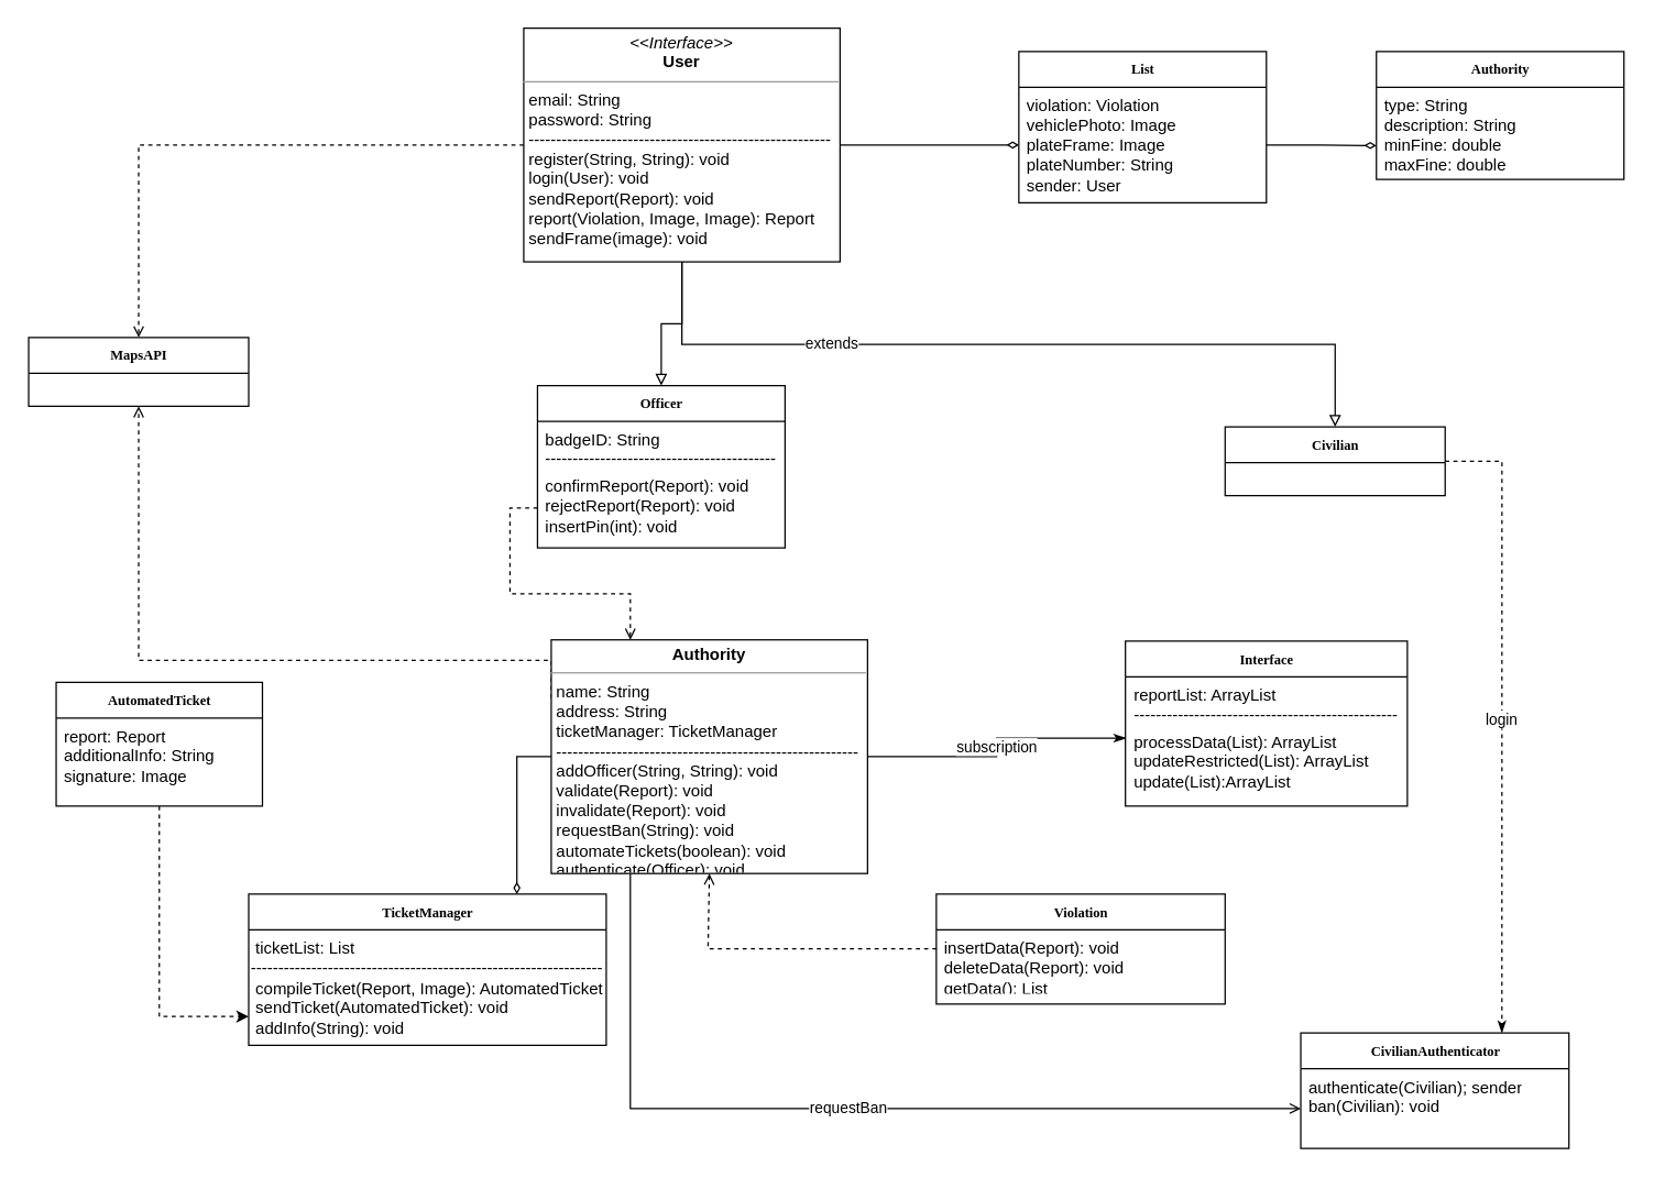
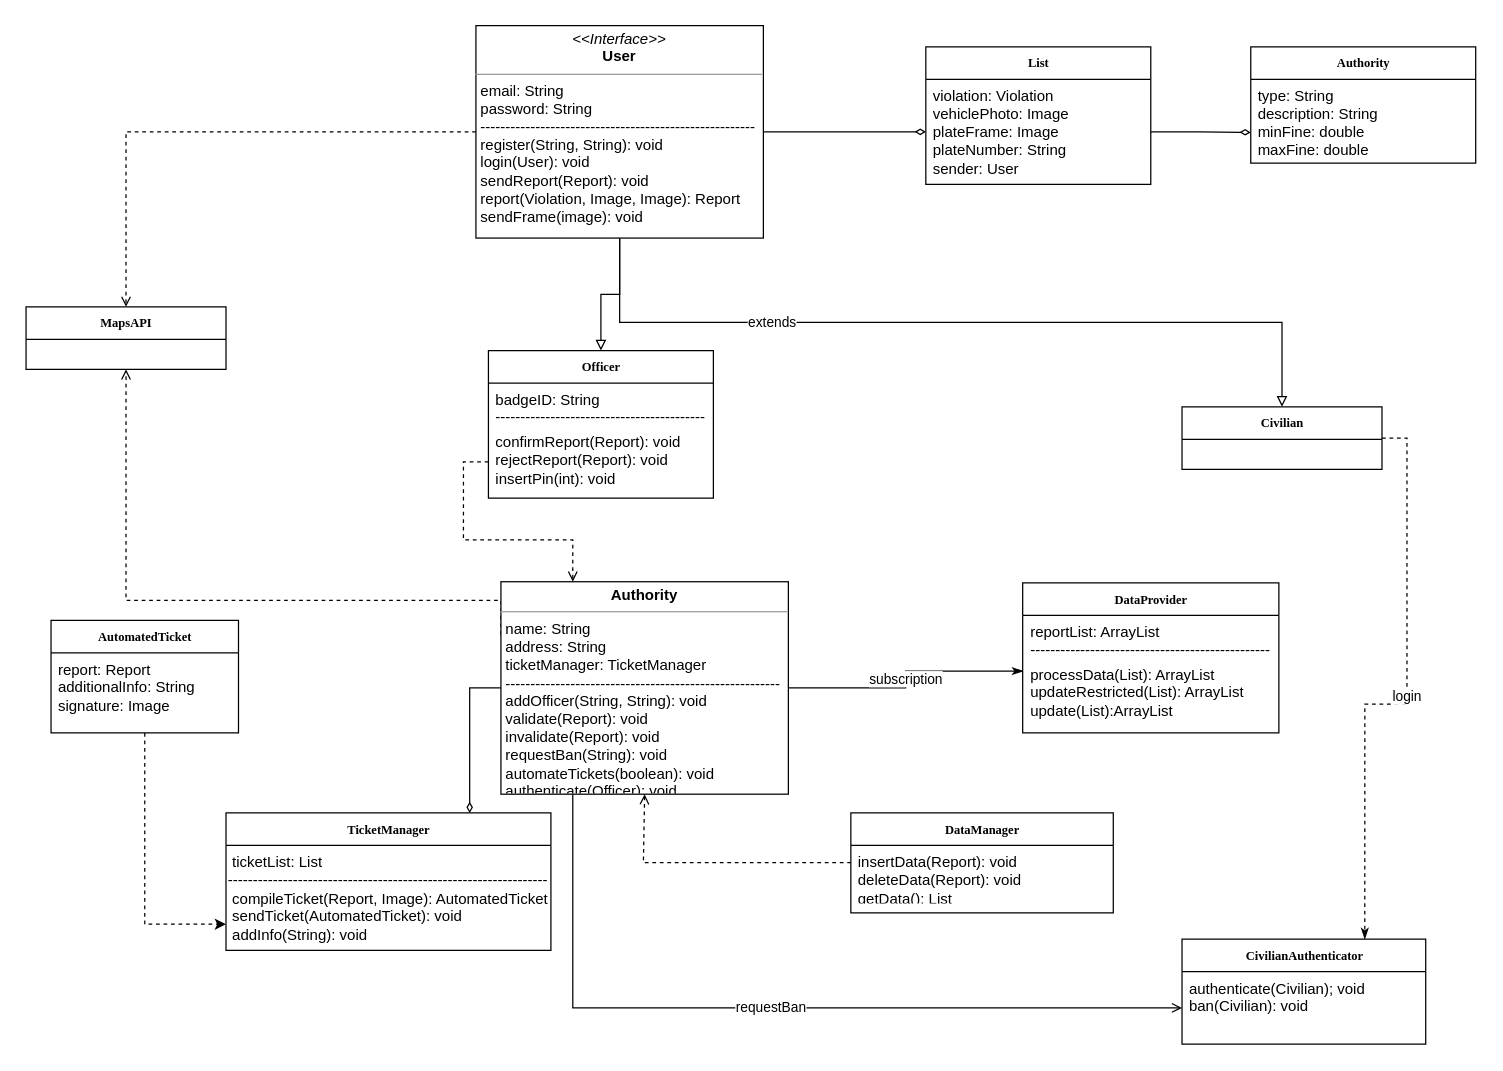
  <mxCell id="0" />
  <mxCell id="1" parent="0" />
  <mxCell id="2" value="extends" style="edgeStyle=orthogonalEdgeStyle;rounded=0;orthogonalLoop=1;jettySize=auto;html=1;exitX=0.5;exitY=1;exitDx=0;exitDy=0;entryX=0.5;entryY=0;entryDx=0;entryDy=0;startArrow=none;startFill=0;endArrow=block;endFill=0;strokeWidth=1;startSize=6;" edge="1" parent="1" source="4" target="12"><mxGeometry x="-0.433" relative="1" as="geometry"><mxPoint as="offset" /></mxGeometry></mxCell>
  <mxCell id="3" style="edgeStyle=orthogonalEdgeStyle;rounded=0;orthogonalLoop=1;jettySize=auto;html=1;exitX=0;exitY=0.5;exitDx=0;exitDy=0;entryX=0.5;entryY=0;entryDx=0;entryDy=0;startArrow=none;startFill=0;startSize=6;endArrow=open;endFill=0;strokeWidth=1;strokeColor=#000000;dashed=1;fillColor=#e1d5e7;" edge="1" parent="1" source="4" target="14"><mxGeometry relative="1" as="geometry" /></mxCell>
  <mxCell id="4" value="&lt;p style=&quot;margin: 0px ; margin-top: 4px ; text-align: center&quot;&gt;&lt;i&gt;&amp;lt;&amp;lt;Interface&amp;gt;&amp;gt;&lt;/i&gt;&lt;br&gt;&lt;b&gt;User&lt;/b&gt;&lt;/p&gt;&lt;hr size=&quot;1&quot;&gt;&lt;p style=&quot;margin: 0px ; margin-left: 4px&quot;&gt;email: String&lt;br&gt;password: String&lt;br&gt;-------------------------------------------------------&lt;/p&gt;&lt;p style=&quot;margin: 0px ; margin-left: 4px&quot;&gt;register(String, String): void&lt;/p&gt;&lt;p style=&quot;margin: 0px ; margin-left: 4px&quot;&gt;login(User): void&lt;/p&gt;&lt;p style=&quot;margin: 0px ; margin-left: 4px&quot;&gt;sendReport(Report): void&lt;br&gt;report(Violation, Image, Image): Report&lt;br&gt;sendFrame(image): void&lt;/p&gt;" style="verticalAlign=top;align=left;overflow=fill;fontSize=12;fontFamily=Helvetica;html=1;rounded=0;shadow=0;comic=0;labelBackgroundColor=none;strokeColor=#000000;strokeWidth=1;fillColor=#ffffff;" parent="1" vertex="1"><mxGeometry x="380" y="20" width="230" height="170" as="geometry" /></mxCell>
  <mxCell id="5" style="edgeStyle=orthogonalEdgeStyle;rounded=0;orthogonalLoop=1;jettySize=auto;html=1;exitX=0.5;exitY=1;exitDx=0;exitDy=0;entryX=0.5;entryY=0;entryDx=0;entryDy=0;startArrow=none;startFill=0;startSize=6;endArrow=block;endFill=0;strokeWidth=1;" edge="1" parent="1" source="4" target="6"><mxGeometry relative="1" as="geometry" /></mxCell>
  <mxCell id="6" value="Officer" style="swimlane;html=1;fontStyle=1;childLayout=stackLayout;horizontal=1;startSize=26;fillColor=none;horizontalStack=0;resizeParent=1;resizeLast=0;collapsible=1;marginBottom=0;swimlaneFillColor=#ffffff;rounded=0;shadow=0;comic=0;labelBackgroundColor=none;strokeColor=#000000;strokeWidth=1;fontFamily=Verdana;fontSize=10;fontColor=#000000;align=center;" vertex="1" parent="1"><mxGeometry x="390" y="280" width="180" height="118" as="geometry" /></mxCell>
  <mxCell id="7" value="badgeID: String&lt;br&gt;--------------------------------------------" style="text;html=1;strokeColor=none;fillColor=none;align=left;verticalAlign=top;spacingLeft=4;spacingRight=4;whiteSpace=wrap;overflow=hidden;rotatable=0;points=[[0,0.5],[1,0.5]];portConstraint=eastwest;" vertex="1" parent="6"><mxGeometry y="26" width="180" height="34" as="geometry" /></mxCell>
  <mxCell id="8" value="confirmReport(Report): void&lt;br&gt;rejectReport(Report): void&lt;br&gt;insertPin(int): void" style="text;html=1;strokeColor=none;fillColor=none;align=left;verticalAlign=top;spacingLeft=4;spacingRight=4;whiteSpace=wrap;overflow=hidden;rotatable=0;points=[[0,0.5],[1,0.5]];portConstraint=eastwest;" vertex="1" parent="6"><mxGeometry y="60" width="180" height="58" as="geometry" /></mxCell>
  <mxCell id="9" value="AutomatedTicket" style="swimlane;html=1;fontStyle=1;childLayout=stackLayout;horizontal=1;startSize=26;fillColor=none;horizontalStack=0;resizeParent=1;resizeLast=0;collapsible=1;marginBottom=0;swimlaneFillColor=#ffffff;rounded=0;shadow=0;comic=0;labelBackgroundColor=none;strokeColor=#000000;strokeWidth=1;fontFamily=Verdana;fontSize=10;fontColor=#000000;align=center;" vertex="1" parent="1"><mxGeometry x="40" y="496" width="150" height="90" as="geometry" /></mxCell>
  <mxCell id="10" value="report: Report&lt;br&gt;additionalInfo: String&lt;br&gt;signature: Image" style="text;html=1;strokeColor=none;fillColor=none;align=left;verticalAlign=top;spacingLeft=4;spacingRight=4;whiteSpace=wrap;overflow=hidden;rotatable=0;points=[[0,0.5],[1,0.5]];portConstraint=eastwest;" vertex="1" parent="9"><mxGeometry y="26" width="150" height="64" as="geometry" /></mxCell>
  <mxCell id="11" value="login" style="edgeStyle=orthogonalEdgeStyle;rounded=0;orthogonalLoop=1;jettySize=auto;html=1;exitX=1;exitY=0.5;exitDx=0;exitDy=0;entryX=0.75;entryY=0;entryDx=0;entryDy=0;startArrow=none;startFill=0;startSize=6;endArrow=classicThin;endFill=1;strokeWidth=1;dashed=1;" edge="1" parent="1" source="12" target="31"><mxGeometry relative="1" as="geometry" /></mxCell>
- <mxCell id="12" value="Civilian" style="swimlane;html=1;fontStyle=1;childLayout=stackLayout;horizontal=1;startSize=26;fillColor=none;horizontalStack=0;resizeParent=1;resizeLast=0;collapsible=1;marginBottom=0;swimlaneFillColor=#ffffff;rounded=0;shadow=0;comic=0;labelBackgroundColor=none;strokeColor=#000000;strokeWidth=1;fontFamily=Verdana;fontSize=10;fontColor=#000000;align=center;" vertex="1" parent="1"><mxGeometry x="890" y="310" width="160" height="50" as="geometry" /></mxCell>
+ <mxCell id="12" value="Civilian" style="swimlane;html=1;fontStyle=1;childLayout=stackLayout;horizontal=1;startSize=26;fillColor=none;horizontalStack=0;resizeParent=1;resizeLast=0;collapsible=1;marginBottom=0;swimlaneFillColor=#ffffff;rounded=0;shadow=0;comic=0;labelBackgroundColor=none;strokeColor=#000000;strokeWidth=1;fontFamily=Verdana;fontSize=10;fontColor=#000000;align=center;" vertex="1" parent="1"><mxGeometry x="945" y="325" width="160" height="50" as="geometry" /></mxCell>
  <mxCell id="13" style="edgeStyle=orthogonalEdgeStyle;rounded=0;orthogonalLoop=1;jettySize=auto;html=1;exitX=0;exitY=0.25;exitDx=0;exitDy=0;entryX=0.5;entryY=1;entryDx=0;entryDy=0;startArrow=none;startFill=0;startSize=6;endArrow=open;endFill=0;strokeWidth=1;dashed=1;" edge="1" parent="1" source="24" target="14"><mxGeometry relative="1" as="geometry"><Array as="points"><mxPoint x="400" y="480" /><mxPoint x="100" y="480" /></Array></mxGeometry></mxCell>
  <mxCell id="14" value="MapsAPI" style="swimlane;html=1;fontStyle=1;childLayout=stackLayout;horizontal=1;startSize=26;fillColor=none;horizontalStack=0;resizeParent=1;resizeLast=0;collapsible=1;marginBottom=0;swimlaneFillColor=#ffffff;rounded=0;shadow=0;comic=0;labelBackgroundColor=none;strokeColor=#000000;strokeWidth=1;fontFamily=Verdana;fontSize=10;fontColor=#000000;align=center;" vertex="1" parent="1"><mxGeometry x="20" y="245" width="160" height="50" as="geometry" /></mxCell>
  <mxCell id="15" value="List" style="swimlane;html=1;fontStyle=1;childLayout=stackLayout;horizontal=1;startSize=26;fillColor=none;horizontalStack=0;resizeParent=1;resizeLast=0;collapsible=1;marginBottom=0;swimlaneFillColor=#ffffff;rounded=0;shadow=0;comic=0;labelBackgroundColor=none;strokeColor=#000000;strokeWidth=1;fontFamily=Verdana;fontSize=10;fontColor=#000000;align=center;" vertex="1" parent="1"><mxGeometry x="740" y="37" width="180" height="110" as="geometry" /></mxCell>
  <mxCell id="16" value="violation: Violation&lt;br&gt;vehiclePhoto: Image&lt;br&gt;plateFrame: Image&lt;br&gt;plateNumber: String&lt;br&gt;sender: User" style="text;html=1;strokeColor=none;fillColor=none;align=left;verticalAlign=top;spacingLeft=4;spacingRight=4;whiteSpace=wrap;overflow=hidden;rotatable=0;points=[[0,0.5],[1,0.5]];portConstraint=eastwest;" vertex="1" parent="15"><mxGeometry y="26" width="180" height="84" as="geometry" /></mxCell>
  <mxCell id="17" style="edgeStyle=orthogonalEdgeStyle;rounded=0;orthogonalLoop=1;jettySize=auto;html=1;exitX=1;exitY=0.5;exitDx=0;exitDy=0;startArrow=none;startFill=0;startSize=6;endArrow=diamondThin;endFill=0;strokeWidth=1;entryX=1;entryY=0.5;entryDx=0;entryDy=0;" edge="1" parent="15" source="16"><mxGeometry relative="1" as="geometry"><mxPoint x="260" y="68.429" as="targetPoint" /></mxGeometry></mxCell>
  <mxCell id="18" style="edgeStyle=orthogonalEdgeStyle;rounded=0;orthogonalLoop=1;jettySize=auto;html=1;exitX=1;exitY=0.5;exitDx=0;exitDy=0;entryX=0;entryY=0.5;entryDx=0;entryDy=0;startArrow=none;startFill=0;startSize=6;endArrow=diamondThin;endFill=0;strokeWidth=1;" edge="1" parent="1" source="4" target="16"><mxGeometry relative="1" as="geometry" /></mxCell>
  <mxCell id="19" value="Authority" style="swimlane;html=1;fontStyle=1;childLayout=stackLayout;horizontal=1;startSize=26;fillColor=none;horizontalStack=0;resizeParent=1;resizeLast=0;collapsible=1;marginBottom=0;swimlaneFillColor=#ffffff;rounded=0;shadow=0;comic=0;labelBackgroundColor=none;strokeColor=#000000;strokeWidth=1;fontFamily=Verdana;fontSize=10;fontColor=#000000;align=center;" vertex="1" parent="1"><mxGeometry x="1000" y="37" width="180" height="93" as="geometry" /></mxCell>
  <mxCell id="20" value="type: String&lt;br&gt;description: String&lt;br&gt;minFine: double&lt;br&gt;maxFine: double&lt;br&gt;" style="text;html=1;strokeColor=none;fillColor=none;align=left;verticalAlign=top;spacingLeft=4;spacingRight=4;whiteSpace=wrap;overflow=hidden;rotatable=0;points=[[0,0.5],[1,0.5]];portConstraint=eastwest;" vertex="1" parent="19"><mxGeometry y="26" width="180" height="64" as="geometry" /></mxCell>
  <mxCell id="21" value="subscription" style="edgeStyle=orthogonalEdgeStyle;rounded=0;orthogonalLoop=1;jettySize=auto;html=1;exitX=1;exitY=0.5;exitDx=0;exitDy=0;entryX=0.007;entryY=0.221;entryDx=0;entryDy=0;entryPerimeter=0;startArrow=none;startFill=0;startSize=6;endArrow=classicThin;endFill=1;strokeWidth=1;" edge="1" parent="1" source="24" target="27"><mxGeometry relative="1" as="geometry" /></mxCell>
  <mxCell id="22" value="requestBan" style="edgeStyle=orthogonalEdgeStyle;rounded=0;orthogonalLoop=1;jettySize=auto;html=1;exitX=0.25;exitY=1;exitDx=0;exitDy=0;entryX=0;entryY=0.5;entryDx=0;entryDy=0;startArrow=none;startFill=0;startSize=6;endArrow=open;endFill=0;strokeWidth=1;" edge="1" parent="1" source="24" target="32"><mxGeometry relative="1" as="geometry" /></mxCell>
  <mxCell id="23" style="edgeStyle=orthogonalEdgeStyle;rounded=0;orthogonalLoop=1;jettySize=auto;html=1;exitX=0;exitY=0.5;exitDx=0;exitDy=0;entryX=0.75;entryY=0;entryDx=0;entryDy=0;startArrow=none;startFill=0;startSize=6;endArrow=diamondThin;endFill=0;strokeColor=#000000;strokeWidth=1;" edge="1" parent="1" source="24" target="34"><mxGeometry relative="1" as="geometry" /></mxCell>
  <mxCell id="24" value="&lt;p style=&quot;margin: 0px ; margin-top: 4px ; text-align: center&quot;&gt;&lt;b&gt;Authority&lt;/b&gt;&lt;/p&gt;&lt;hr size=&quot;1&quot;&gt;&lt;p style=&quot;margin: 0px ; margin-left: 4px&quot;&gt;name: String&lt;br&gt;address: String&lt;br&gt;ticketManager: TicketManager&lt;br&gt;-------------------------------------------------------&lt;/p&gt;&lt;p style=&quot;margin: 0px ; margin-left: 4px&quot;&gt;addOfficer(String, String): void&lt;/p&gt;&lt;p style=&quot;margin: 0px ; margin-left: 4px&quot;&gt;validate(Report): void&lt;/p&gt;&lt;p style=&quot;margin: 0px ; margin-left: 4px&quot;&gt;invalidate(Report): void&lt;br&gt;requestBan(String): void&lt;br&gt;automateTickets(boolean): void&lt;br&gt;authenticate(Officer): void&lt;/p&gt;" style="verticalAlign=top;align=left;overflow=fill;fontSize=12;fontFamily=Helvetica;html=1;rounded=0;shadow=0;comic=0;labelBackgroundColor=none;strokeColor=#000000;strokeWidth=1;fillColor=#ffffff;" vertex="1" parent="1"><mxGeometry x="400" y="465" width="230" height="170" as="geometry" /></mxCell>
- <mxCell id="25" value="Interface" style="swimlane;html=1;fontStyle=1;childLayout=stackLayout;horizontal=1;startSize=26;fillColor=none;horizontalStack=0;resizeParent=1;resizeLast=0;collapsible=1;marginBottom=0;swimlaneFillColor=#ffffff;rounded=0;shadow=0;comic=0;labelBackgroundColor=none;strokeColor=#000000;strokeWidth=1;fontFamily=Verdana;fontSize=10;fontColor=#000000;align=center;" vertex="1" parent="1"><mxGeometry x="817.5" y="466" width="205" height="120" as="geometry" /></mxCell>
+ <mxCell id="25" value="DataProvider" style="swimlane;html=1;fontStyle=1;childLayout=stackLayout;horizontal=1;startSize=26;fillColor=none;horizontalStack=0;resizeParent=1;resizeLast=0;collapsible=1;marginBottom=0;swimlaneFillColor=#ffffff;rounded=0;shadow=0;comic=0;labelBackgroundColor=none;strokeColor=#000000;strokeWidth=1;fontFamily=Verdana;fontSize=10;fontColor=#000000;align=center;" vertex="1" parent="1"><mxGeometry x="817.5" y="466" width="205" height="120" as="geometry" /></mxCell>
  <mxCell id="26" value="reportList: ArrayList&lt;br&gt;-------------------------------------------------" style="text;html=1;strokeColor=none;fillColor=none;align=left;verticalAlign=top;spacingLeft=4;spacingRight=4;whiteSpace=wrap;overflow=hidden;rotatable=0;points=[[0,0.5],[1,0.5]];portConstraint=eastwest;" vertex="1" parent="25"><mxGeometry y="26" width="205" height="34" as="geometry" /></mxCell>
  <mxCell id="27" value="processData(List): ArrayList&lt;br&gt;updateRestricted(List): ArrayList&lt;br&gt;update(List):ArrayList" style="text;html=1;strokeColor=none;fillColor=none;align=left;verticalAlign=top;spacingLeft=4;spacingRight=4;whiteSpace=wrap;overflow=hidden;rotatable=0;points=[[0,0.5],[1,0.5]];portConstraint=eastwest;dashed=1;perimeterSpacing=1;" vertex="1" parent="25"><mxGeometry y="60" width="205" height="50" as="geometry" /></mxCell>
- <mxCell id="28" value="Violation" style="swimlane;html=1;fontStyle=1;childLayout=stackLayout;horizontal=1;startSize=26;fillColor=none;horizontalStack=0;resizeParent=1;resizeLast=0;collapsible=1;marginBottom=0;swimlaneFillColor=#ffffff;rounded=0;shadow=0;comic=0;labelBackgroundColor=none;strokeColor=#000000;strokeWidth=1;fontFamily=Verdana;fontSize=10;fontColor=#000000;align=center;" vertex="1" parent="1"><mxGeometry x="680" y="650" width="210" height="80" as="geometry" /></mxCell>
+ <mxCell id="28" value="DataManager" style="swimlane;html=1;fontStyle=1;childLayout=stackLayout;horizontal=1;startSize=26;fillColor=none;horizontalStack=0;resizeParent=1;resizeLast=0;collapsible=1;marginBottom=0;swimlaneFillColor=#ffffff;rounded=0;shadow=0;comic=0;labelBackgroundColor=none;strokeColor=#000000;strokeWidth=1;fontFamily=Verdana;fontSize=10;fontColor=#000000;align=center;" vertex="1" parent="1"><mxGeometry x="680" y="650" width="210" height="80" as="geometry" /></mxCell>
  <mxCell id="29" value="insertData(Report): void&lt;br&gt;deleteData(Report): void&lt;br&gt;getData(): List" style="text;html=1;strokeColor=none;fillColor=none;align=left;verticalAlign=top;spacingLeft=4;spacingRight=4;whiteSpace=wrap;overflow=hidden;rotatable=0;points=[[0,0.5],[1,0.5]];portConstraint=eastwest;" vertex="1" parent="28"><mxGeometry y="26" width="210" height="44" as="geometry" /></mxCell>
  <mxCell id="30" style="edgeStyle=orthogonalEdgeStyle;rounded=0;orthogonalLoop=1;jettySize=auto;html=1;exitX=0.5;exitY=1;exitDx=0;exitDy=0;entryX=0.5;entryY=1;entryDx=0;entryDy=0;startArrow=none;startFill=0;startSize=6;endArrow=open;endFill=0;strokeWidth=1;dashed=1;" edge="1" parent="1" target="24"><mxGeometry relative="1" as="geometry"><mxPoint x="680.143" y="689.714" as="sourcePoint" /><Array as="points"><mxPoint x="514" y="690" /></Array></mxGeometry></mxCell>
  <mxCell id="31" value="CivilianAuthenticator" style="swimlane;html=1;fontStyle=1;childLayout=stackLayout;horizontal=1;startSize=26;fillColor=none;horizontalStack=0;resizeParent=1;resizeLast=0;collapsible=1;marginBottom=0;swimlaneFillColor=#ffffff;rounded=0;shadow=0;comic=0;labelBackgroundColor=none;strokeColor=#000000;strokeWidth=1;fontFamily=Verdana;fontSize=10;fontColor=#000000;align=center;" vertex="1" parent="1"><mxGeometry x="945" y="751" width="195" height="84" as="geometry" /></mxCell>
- <mxCell id="32" value="authenticate(Civilian); sender&lt;br&gt;ban(Civilian): void&lt;br&gt;" style="text;html=1;strokeColor=none;fillColor=none;align=left;verticalAlign=top;spacingLeft=4;spacingRight=4;whiteSpace=wrap;overflow=hidden;rotatable=0;points=[[0,0.5],[1,0.5]];portConstraint=eastwest;" vertex="1" parent="31"><mxGeometry y="26" width="195" height="58" as="geometry" /></mxCell>
+ <mxCell id="32" value="authenticate(Civilian); void&lt;br&gt;ban(Civilian): void&lt;br&gt;" style="text;html=1;strokeColor=none;fillColor=none;align=left;verticalAlign=top;spacingLeft=4;spacingRight=4;whiteSpace=wrap;overflow=hidden;rotatable=0;points=[[0,0.5],[1,0.5]];portConstraint=eastwest;" vertex="1" parent="31"><mxGeometry y="26" width="195" height="58" as="geometry" /></mxCell>
  <mxCell id="33" style="edgeStyle=orthogonalEdgeStyle;rounded=0;orthogonalLoop=1;jettySize=auto;html=1;exitX=0;exitY=0.5;exitDx=0;exitDy=0;entryX=0.25;entryY=0;entryDx=0;entryDy=0;startArrow=none;startFill=0;startSize=6;endArrow=open;endFill=0;strokeWidth=1;dashed=1;" edge="1" parent="1" source="8" target="24"><mxGeometry relative="1" as="geometry" /></mxCell>
  <mxCell id="34" value="TicketManager" style="swimlane;html=1;fontStyle=1;childLayout=stackLayout;horizontal=1;startSize=26;fillColor=none;horizontalStack=0;resizeParent=1;resizeLast=0;collapsible=1;marginBottom=0;swimlaneFillColor=#ffffff;rounded=0;shadow=0;comic=0;labelBackgroundColor=none;strokeColor=#000000;strokeWidth=1;fontFamily=Verdana;fontSize=10;fontColor=#000000;align=center;" vertex="1" parent="1"><mxGeometry x="180" y="650" width="260" height="110" as="geometry" /></mxCell>
  <mxCell id="35" value="&amp;nbsp;ticketList: List&amp;nbsp;&lt;br&gt;----------------------------------------------------------------&lt;br&gt;&amp;nbsp;compileTicket(Report, Image): AutomatedTicket&lt;br&gt;&amp;nbsp;sendTicket(AutomatedTicket): void&lt;br&gt;&amp;nbsp;addInfo(String): void" style="text;html=1;" vertex="1" parent="34"><mxGeometry y="26" width="260" height="84" as="geometry" /></mxCell>
  <mxCell id="36" style="edgeStyle=orthogonalEdgeStyle;rounded=0;orthogonalLoop=1;jettySize=auto;html=1;exitX=0.5;exitY=1;exitDx=0;exitDy=0;entryX=0;entryY=0.75;entryDx=0;entryDy=0;startArrow=none;startFill=0;startSize=6;endArrow=classic;endFill=1;strokeColor=#000000;strokeWidth=1;dashed=1;" edge="1" parent="1" source="9" target="35"><mxGeometry relative="1" as="geometry" /></mxCell>
